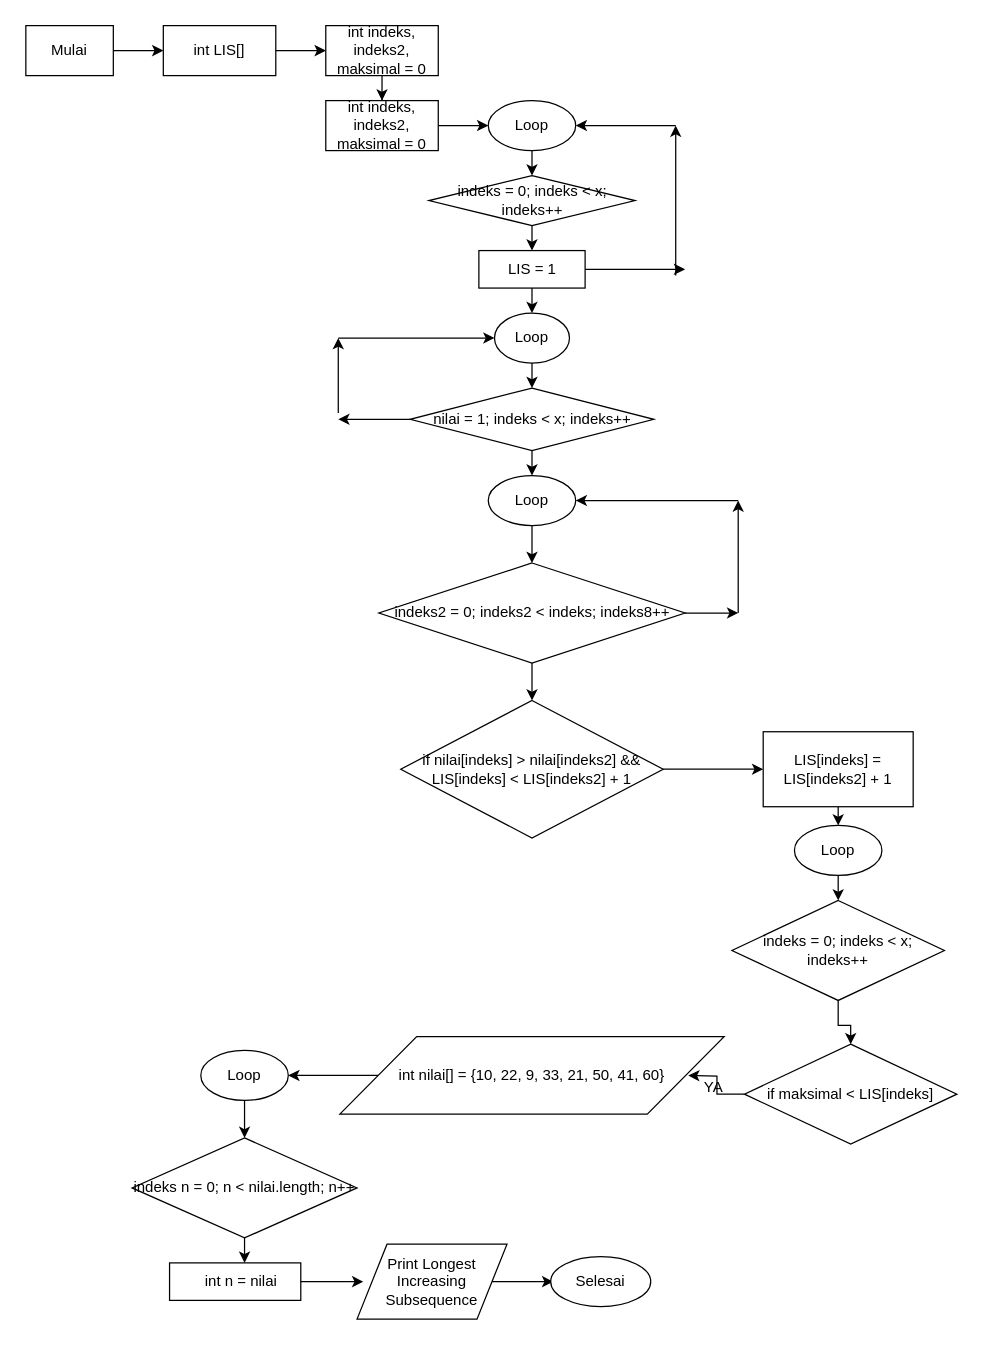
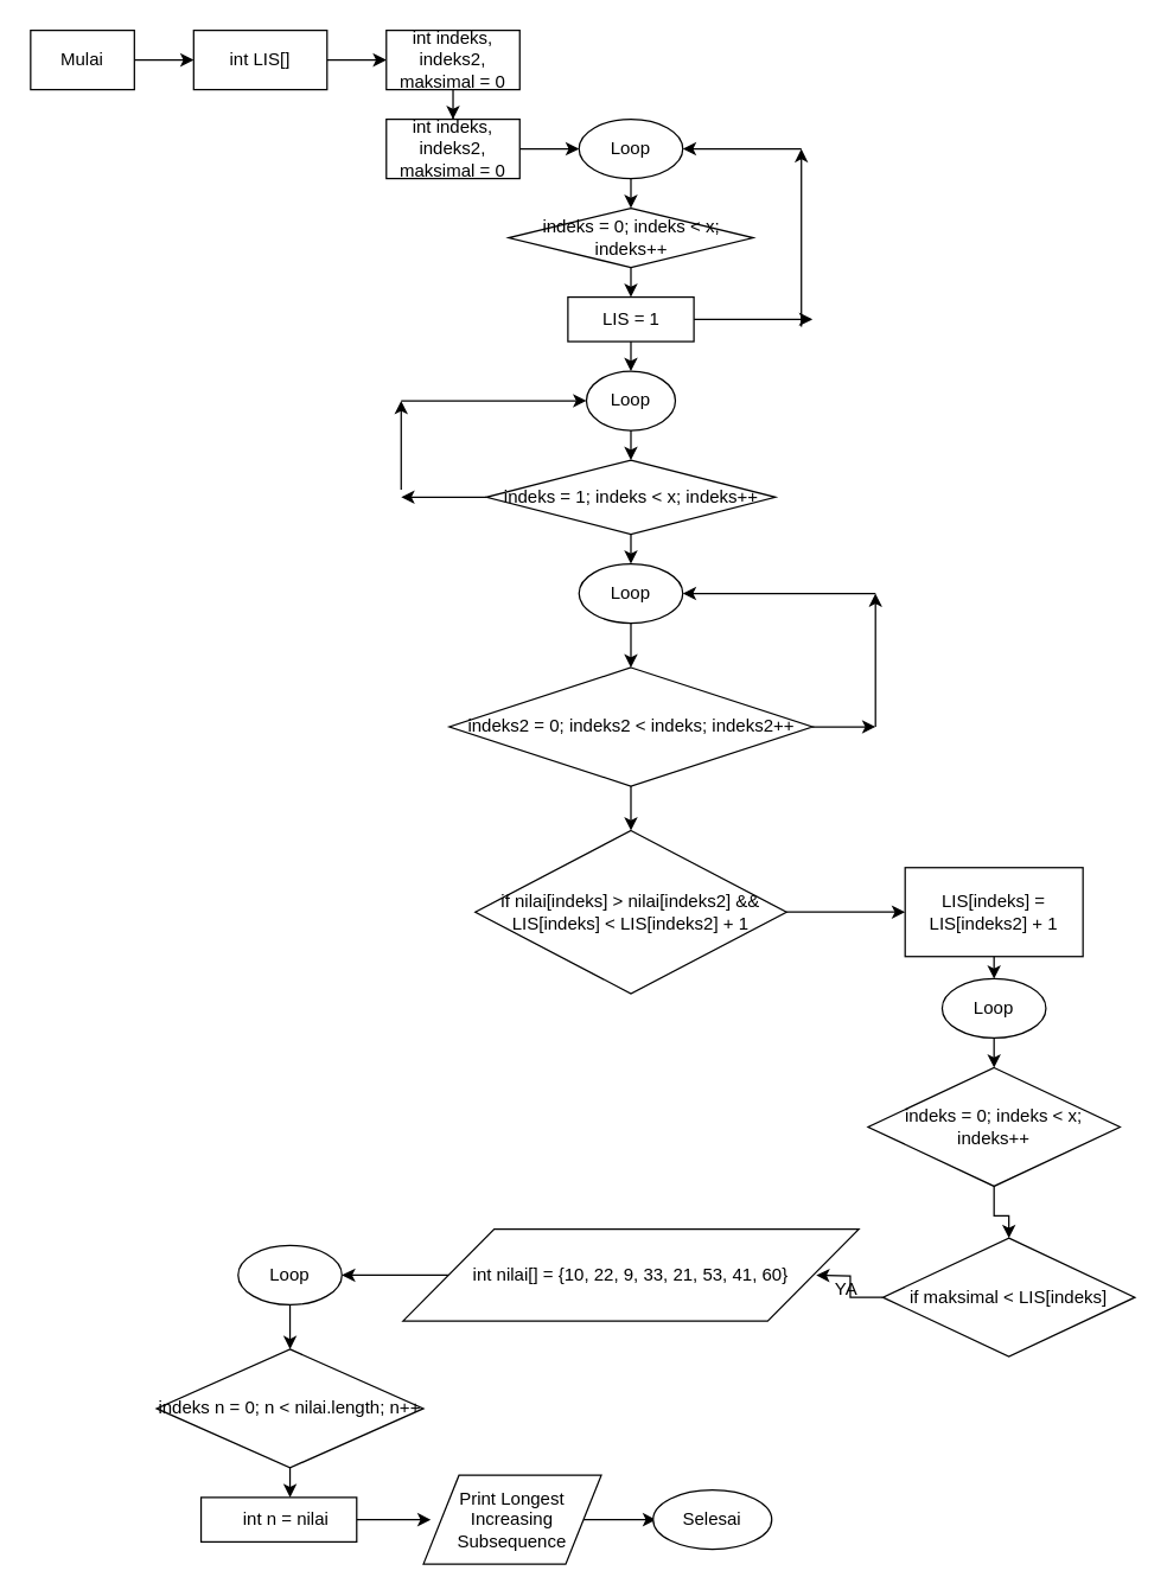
  <mxCell id="0" />
  <mxCell id="1" parent="0" />
  <mxCell id="2" value="" style="edgeStyle=orthogonalEdgeStyle;rounded=0;orthogonalLoop=1;jettySize=auto;html=1;" edge="1" parent="1" source="3"><mxGeometry relative="1" as="geometry"><mxPoint x="130" y="40" as="targetPoint" /></mxGeometry></mxCell>
  <mxCell id="3" value="Mulai" style="whiteSpace=wrap;html=1;rounded=0;" vertex="1" parent="1"><mxGeometry x="20" y="20" width="70" height="40" as="geometry" /></mxCell>
  <mxCell id="4" value="" style="edgeStyle=orthogonalEdgeStyle;rounded=0;orthogonalLoop=1;jettySize=auto;html=1;" edge="1" parent="1" source="5" target="7"><mxGeometry relative="1" as="geometry" /></mxCell>
  <mxCell id="5" value="int LIS[]" style="rounded=0;whiteSpace=wrap;html=1;" vertex="1" parent="1"><mxGeometry x="130" y="20" width="90" height="40" as="geometry" /></mxCell>
  <mxCell id="6" value="" style="edgeStyle=orthogonalEdgeStyle;rounded=0;orthogonalLoop=1;jettySize=auto;html=1;" edge="1" parent="1" source="7" target="9"><mxGeometry relative="1" as="geometry" /></mxCell>
  <mxCell id="7" value="int indeks, indeks2, maksimal = 0" style="rounded=0;whiteSpace=wrap;html=1;" vertex="1" parent="1"><mxGeometry x="260" y="20" width="90" height="40" as="geometry" /></mxCell>
  <mxCell id="8" value="" style="edgeStyle=orthogonalEdgeStyle;rounded=0;orthogonalLoop=1;jettySize=auto;html=1;" edge="1" parent="1" source="9"><mxGeometry relative="1" as="geometry"><mxPoint x="390" y="100" as="targetPoint" /></mxGeometry></mxCell>
  <mxCell id="9" value="int indeks, indeks2, maksimal = 0" style="rounded=0;whiteSpace=wrap;html=1;" vertex="1" parent="1"><mxGeometry x="260" y="80" width="90" height="40" as="geometry" /></mxCell>
  <mxCell id="10" value="" style="edgeStyle=orthogonalEdgeStyle;rounded=0;orthogonalLoop=1;jettySize=auto;html=1;" edge="1" parent="1" source="11"><mxGeometry relative="1" as="geometry"><mxPoint x="425" y="140" as="targetPoint" /></mxGeometry></mxCell>
  <mxCell id="11" value="Loop" style="ellipse;whiteSpace=wrap;html=1;" vertex="1" parent="1"><mxGeometry x="390" y="80" width="70" height="40" as="geometry" /></mxCell>
  <mxCell id="12" value="" style="edgeStyle=orthogonalEdgeStyle;rounded=0;orthogonalLoop=1;jettySize=auto;html=1;" edge="1" parent="1" source="13"><mxGeometry relative="1" as="geometry"><mxPoint x="425" y="200" as="targetPoint" /></mxGeometry></mxCell>
  <mxCell id="13" value="indeks = 0; indeks &amp;lt; x; indeks++" style="rhombus;whiteSpace=wrap;html=1;" vertex="1" parent="1"><mxGeometry x="342.5" y="140" width="165" height="40" as="geometry" /></mxCell>
  <mxCell id="14" value="" style="edgeStyle=orthogonalEdgeStyle;rounded=0;orthogonalLoop=1;jettySize=auto;html=1;" edge="1" parent="1" source="16"><mxGeometry relative="1" as="geometry"><mxPoint x="425" y="250" as="targetPoint" /></mxGeometry></mxCell>
  <mxCell id="15" value="" style="edgeStyle=orthogonalEdgeStyle;rounded=0;orthogonalLoop=1;jettySize=auto;html=1;" edge="1" parent="1" source="16"><mxGeometry relative="1" as="geometry"><mxPoint x="547.5" y="215" as="targetPoint" /></mxGeometry></mxCell>
  <mxCell id="16" value="LIS = 1" style="rounded=0;whiteSpace=wrap;html=1;" vertex="1" parent="1"><mxGeometry x="382.5" y="200" width="85" height="30" as="geometry" /></mxCell>
  <mxCell id="17" value="" style="edgeStyle=orthogonalEdgeStyle;rounded=0;orthogonalLoop=1;jettySize=auto;html=1;" edge="1" parent="1" source="18"><mxGeometry relative="1" as="geometry"><mxPoint x="425" y="310" as="targetPoint" /></mxGeometry></mxCell>
  <mxCell id="18" value="Loop" style="ellipse;whiteSpace=wrap;html=1;" vertex="1" parent="1"><mxGeometry x="395" y="250" width="60" height="40" as="geometry" /></mxCell>
  <mxCell id="19" value="" style="endArrow=classic;html=1;" edge="1" parent="1"><mxGeometry width="50" height="50" relative="1" as="geometry"><mxPoint x="540" y="220" as="sourcePoint" /><mxPoint x="540" y="100" as="targetPoint" /></mxGeometry></mxCell>
  <mxCell id="20" value="" style="endArrow=classic;html=1;entryX=1;entryY=0.5;entryDx=0;entryDy=0;" edge="1" parent="1" target="11"><mxGeometry width="50" height="50" relative="1" as="geometry"><mxPoint x="540" y="100" as="sourcePoint" /><mxPoint x="590" y="50" as="targetPoint" /></mxGeometry></mxCell>
  <mxCell id="21" value="" style="edgeStyle=orthogonalEdgeStyle;rounded=0;orthogonalLoop=1;jettySize=auto;html=1;" edge="1" parent="1" source="23"><mxGeometry relative="1" as="geometry"><mxPoint x="425" y="380" as="targetPoint" /></mxGeometry></mxCell>
  <mxCell id="22" value="" style="edgeStyle=orthogonalEdgeStyle;rounded=0;orthogonalLoop=1;jettySize=auto;html=1;" edge="1" parent="1" source="23"><mxGeometry relative="1" as="geometry"><mxPoint x="270" y="335" as="targetPoint" /></mxGeometry></mxCell>
- <mxCell id="23" value="nilai = 1; indeks &amp;lt; x; indeks++" style="rhombus;whiteSpace=wrap;html=1;" vertex="1" parent="1"><mxGeometry x="327.5" y="310" width="195" height="50" as="geometry" /></mxCell>
+ <mxCell id="23" value="indeks = 1; indeks &amp;lt; x; indeks++" style="rhombus;whiteSpace=wrap;html=1;" vertex="1" parent="1"><mxGeometry x="327.5" y="310" width="195" height="50" as="geometry" /></mxCell>
  <mxCell id="24" value="" style="edgeStyle=orthogonalEdgeStyle;rounded=0;orthogonalLoop=1;jettySize=auto;html=1;" edge="1" parent="1" source="25"><mxGeometry relative="1" as="geometry"><mxPoint x="425" y="450" as="targetPoint" /></mxGeometry></mxCell>
  <mxCell id="25" value="Loop" style="ellipse;whiteSpace=wrap;html=1;" vertex="1" parent="1"><mxGeometry x="390" y="380" width="70" height="40" as="geometry" /></mxCell>
  <mxCell id="26" value="" style="endArrow=classic;html=1;" edge="1" parent="1"><mxGeometry width="50" height="50" relative="1" as="geometry"><mxPoint x="270" y="330" as="sourcePoint" /><mxPoint x="270" y="270" as="targetPoint" /></mxGeometry></mxCell>
  <mxCell id="27" value="" style="endArrow=classic;html=1;" edge="1" parent="1" target="18"><mxGeometry width="50" height="50" relative="1" as="geometry"><mxPoint x="270" y="270" as="sourcePoint" /><mxPoint x="320" y="220" as="targetPoint" /></mxGeometry></mxCell>
  <mxCell id="28" value="" style="edgeStyle=orthogonalEdgeStyle;rounded=0;orthogonalLoop=1;jettySize=auto;html=1;" edge="1" parent="1" source="30"><mxGeometry relative="1" as="geometry"><mxPoint x="590" y="490" as="targetPoint" /></mxGeometry></mxCell>
  <mxCell id="29" value="" style="edgeStyle=orthogonalEdgeStyle;rounded=0;orthogonalLoop=1;jettySize=auto;html=1;" edge="1" parent="1" source="30" target="34"><mxGeometry relative="1" as="geometry" /></mxCell>
- <mxCell id="30" value="indeks2 = 0; indeks2 &amp;lt; indeks; indeks8++" style="rhombus;whiteSpace=wrap;html=1;" vertex="1" parent="1"><mxGeometry x="302.5" y="450" width="245" height="80" as="geometry" /></mxCell>
+ <mxCell id="30" value="indeks2 = 0; indeks2 &amp;lt; indeks; indeks2++" style="rhombus;whiteSpace=wrap;html=1;" vertex="1" parent="1"><mxGeometry x="302.5" y="450" width="245" height="80" as="geometry" /></mxCell>
  <mxCell id="31" value="" style="endArrow=classic;html=1;" edge="1" parent="1"><mxGeometry width="50" height="50" relative="1" as="geometry"><mxPoint x="590" y="490" as="sourcePoint" /><mxPoint x="590" y="400" as="targetPoint" /></mxGeometry></mxCell>
  <mxCell id="32" value="" style="endArrow=classic;html=1;entryX=1;entryY=0.5;entryDx=0;entryDy=0;" edge="1" parent="1" target="25"><mxGeometry width="50" height="50" relative="1" as="geometry"><mxPoint x="590" y="400" as="sourcePoint" /><mxPoint x="640" y="350" as="targetPoint" /></mxGeometry></mxCell>
  <mxCell id="33" value="" style="edgeStyle=orthogonalEdgeStyle;rounded=0;orthogonalLoop=1;jettySize=auto;html=1;" edge="1" parent="1" source="34"><mxGeometry relative="1" as="geometry"><mxPoint x="610" y="615" as="targetPoint" /></mxGeometry></mxCell>
  <mxCell id="34" value="if&amp;nbsp;nilai[indeks] &amp;gt; nilai[indeks2] &amp;amp;&amp;amp; LIS[indeks] &amp;lt; LIS[indeks2] + 1" style="rhombus;whiteSpace=wrap;html=1;" vertex="1" parent="1"><mxGeometry x="320" y="560" width="210" height="110" as="geometry" /></mxCell>
  <mxCell id="35" value="" style="edgeStyle=orthogonalEdgeStyle;rounded=0;orthogonalLoop=1;jettySize=auto;html=1;" edge="1" parent="1" source="36"><mxGeometry relative="1" as="geometry"><mxPoint x="670" y="660" as="targetPoint" /><Array as="points"><mxPoint x="670" y="660" /><mxPoint x="670" y="660" /></Array></mxGeometry></mxCell>
  <mxCell id="36" value="LIS[indeks] = LIS[indeks2] + 1" style="rounded=0;whiteSpace=wrap;html=1;" vertex="1" parent="1"><mxGeometry x="610" y="585" width="120" height="60" as="geometry" /></mxCell>
  <mxCell id="37" value="" style="edgeStyle=orthogonalEdgeStyle;rounded=0;orthogonalLoop=1;jettySize=auto;html=1;" edge="1" parent="1" source="38"><mxGeometry relative="1" as="geometry"><mxPoint x="670" y="720" as="targetPoint" /></mxGeometry></mxCell>
  <mxCell id="38" value="Loop" style="ellipse;whiteSpace=wrap;html=1;" vertex="1" parent="1"><mxGeometry x="635" y="660" width="70" height="40" as="geometry" /></mxCell>
  <mxCell id="39" value="" style="edgeStyle=orthogonalEdgeStyle;rounded=0;orthogonalLoop=1;jettySize=auto;html=1;" edge="1" parent="1" source="40" target="42"><mxGeometry relative="1" as="geometry" /></mxCell>
  <mxCell id="40" value="indeks = 0; indeks &amp;lt; x; indeks++" style="rhombus;whiteSpace=wrap;html=1;" vertex="1" parent="1"><mxGeometry x="585" y="720" width="170" height="80" as="geometry" /></mxCell>
  <mxCell id="41" value="" style="edgeStyle=orthogonalEdgeStyle;rounded=0;orthogonalLoop=1;jettySize=auto;html=1;" edge="1" parent="1" source="42"><mxGeometry relative="1" as="geometry"><mxPoint x="550" y="860" as="targetPoint" /></mxGeometry></mxCell>
  <mxCell id="42" value="if maksimal &amp;lt; LIS[indeks]" style="rhombus;whiteSpace=wrap;html=1;" vertex="1" parent="1"><mxGeometry x="595" y="835" width="170" height="80" as="geometry" /></mxCell>
  <mxCell id="43" value="" style="edgeStyle=orthogonalEdgeStyle;rounded=0;orthogonalLoop=1;jettySize=auto;html=1;" edge="1" parent="1" source="44"><mxGeometry relative="1" as="geometry"><mxPoint x="230" y="860" as="targetPoint" /></mxGeometry></mxCell>
- <mxCell id="44" value="int nilai[] = {10, 22, 9, 33, 21, 50, 41, 60}" style="shape=parallelogram;perimeter=parallelogramPerimeter;whiteSpace=wrap;html=1;" vertex="1" parent="1"><mxGeometry x="271.25" y="829" width="307.5" height="62" as="geometry" /></mxCell>
+ <mxCell id="44" value="int nilai[] = {10, 22, 9, 33, 21, 53, 41, 60}" style="shape=parallelogram;perimeter=parallelogramPerimeter;whiteSpace=wrap;html=1;" vertex="1" parent="1"><mxGeometry x="271.25" y="829" width="307.5" height="62" as="geometry" /></mxCell>
  <mxCell id="45" value="YA" style="text;html=1;align=center;verticalAlign=middle;resizable=0;points=[];autosize=1;" vertex="1" parent="44"><mxGeometry x="283.75" y="31" width="30" height="20" as="geometry" /></mxCell>
  <mxCell id="46" value="" style="edgeStyle=orthogonalEdgeStyle;rounded=0;orthogonalLoop=1;jettySize=auto;html=1;" edge="1" parent="1" source="47"><mxGeometry relative="1" as="geometry"><mxPoint x="195" y="910" as="targetPoint" /></mxGeometry></mxCell>
  <mxCell id="47" value="Loop" style="ellipse;whiteSpace=wrap;html=1;" vertex="1" parent="1"><mxGeometry x="160" y="840" width="70" height="40" as="geometry" /></mxCell>
  <mxCell id="48" value="" style="edgeStyle=orthogonalEdgeStyle;rounded=0;orthogonalLoop=1;jettySize=auto;html=1;" edge="1" parent="1" source="49"><mxGeometry relative="1" as="geometry"><mxPoint x="195" y="1010" as="targetPoint" /></mxGeometry></mxCell>
  <mxCell id="49" value="indeks n = 0; n &amp;lt; nilai.length; n++" style="rhombus;whiteSpace=wrap;html=1;" vertex="1" parent="1"><mxGeometry x="105" y="910" width="180" height="80" as="geometry" /></mxCell>
  <mxCell id="50" value="" style="edgeStyle=orthogonalEdgeStyle;rounded=0;orthogonalLoop=1;jettySize=auto;html=1;" edge="1" parent="1" source="51"><mxGeometry relative="1" as="geometry"><mxPoint x="290" y="1025" as="targetPoint" /></mxGeometry></mxCell>
  <mxCell id="51" value="&lt;b&gt;&amp;nbsp;&amp;nbsp;&lt;/b&gt;&amp;nbsp;int n = nilai" style="rounded=0;whiteSpace=wrap;html=1;" vertex="1" parent="1"><mxGeometry x="135" y="1010" width="105" height="30" as="geometry" /></mxCell>
  <mxCell id="52" value="" style="edgeStyle=orthogonalEdgeStyle;rounded=0;orthogonalLoop=1;jettySize=auto;html=1;" edge="1" parent="1" source="53"><mxGeometry relative="1" as="geometry"><mxPoint x="442" y="1025" as="targetPoint" /></mxGeometry></mxCell>
  <mxCell id="53" value="Print&amp;nbsp;Longest Increasing Subsequence" style="shape=parallelogram;perimeter=parallelogramPerimeter;whiteSpace=wrap;html=1;" vertex="1" parent="1"><mxGeometry x="285" y="995" width="120" height="60" as="geometry" /></mxCell>
  <mxCell id="54" value="Selesai" style="ellipse;whiteSpace=wrap;html=1;" vertex="1" parent="1"><mxGeometry x="440" y="1005" width="80" height="40" as="geometry" /></mxCell>
